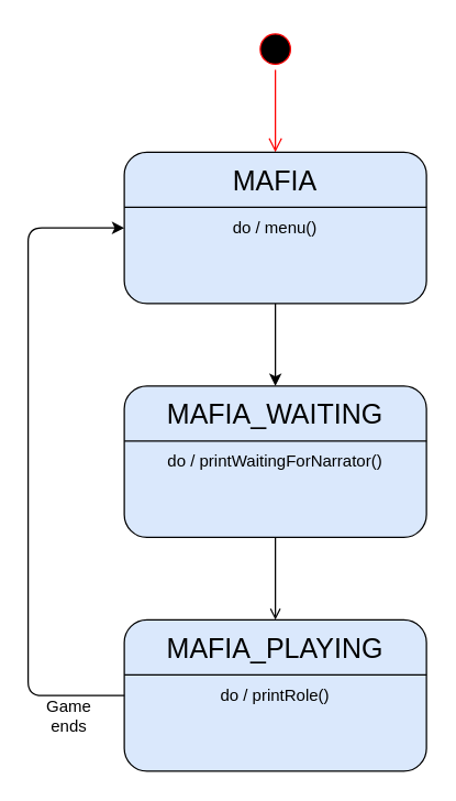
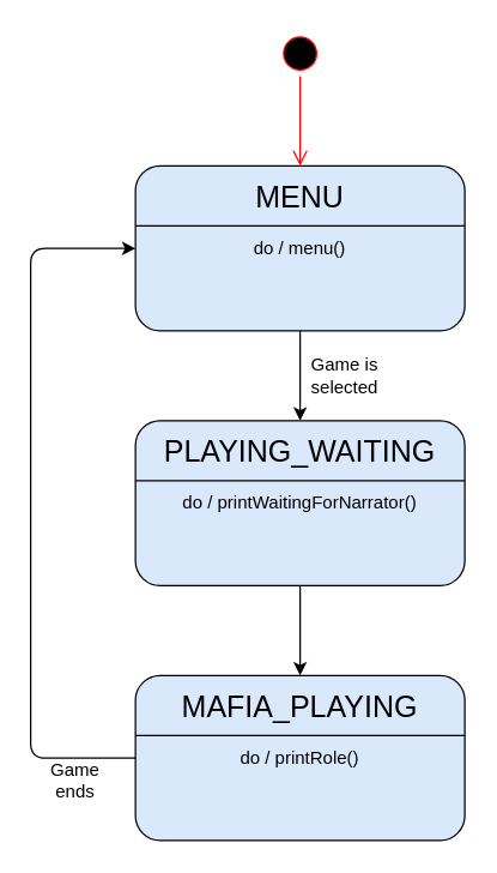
  <mxCell id="0" />
  <mxCell id="1" parent="0" />
  <mxCell id="2" value="" style="ellipse;html=1;shape=startState;fillColor=#000000;strokeColor=#ff0000;" vertex="1" parent="1"><mxGeometry x="185" y="20" width="30" height="30" as="geometry" /></mxCell>
  <mxCell id="3" value="" style="edgeStyle=orthogonalEdgeStyle;html=1;verticalAlign=bottom;endArrow=open;endSize=8;strokeColor=#ff0000;" edge="1" source="2" parent="1"><mxGeometry relative="1" as="geometry"><mxPoint x="200" y="110" as="targetPoint" /></mxGeometry></mxCell>
  <mxCell id="4" value="" style="endArrow=classic;html=1;exitX=0.5;exitY=1;exitDx=0;exitDy=0;entryX=0.5;entryY=0;entryDx=0;entryDy=0;" edge="1" parent="1" source="6" target="11"><mxGeometry width="50" height="50" relative="1" as="geometry"><mxPoint x="70" y="310" as="sourcePoint" /><mxPoint x="200" y="270" as="targetPoint" /></mxGeometry></mxCell>
  <mxCell id="5" value="" style="group" vertex="1" connectable="0" parent="1"><mxGeometry x="90" y="110" width="220" height="110" as="geometry" /></mxCell>
  <mxCell id="6" value="do / menu()" style="rounded=1;whiteSpace=wrap;html=1;fillColor=#dae8fc;" vertex="1" parent="5"><mxGeometry width="220" height="110" as="geometry" /></mxCell>
- <mxCell id="7" value="&lt;font style=&quot;font-size: 20px&quot;&gt;MAFIA&lt;/font&gt;" style="text;html=1;strokeColor=none;fillColor=none;align=center;verticalAlign=middle;whiteSpace=wrap;rounded=0;" vertex="1" parent="5"><mxGeometry width="220" height="40" as="geometry" /></mxCell>
+ <mxCell id="7" value="&lt;font style=&quot;font-size: 20px&quot;&gt;MENU&lt;/font&gt;" style="text;html=1;strokeColor=none;fillColor=none;align=center;verticalAlign=middle;whiteSpace=wrap;rounded=0;" vertex="1" parent="5"><mxGeometry width="220" height="40" as="geometry" /></mxCell>
  <mxCell id="8" value="" style="endArrow=none;html=1;exitX=0;exitY=1;exitDx=0;exitDy=0;entryX=1;entryY=1;entryDx=0;entryDy=0;" edge="1" parent="5" source="7" target="7"><mxGeometry width="50" height="50" relative="1" as="geometry"><mxPoint x="400" y="440" as="sourcePoint" /><mxPoint x="450" y="390" as="targetPoint" /></mxGeometry></mxCell>
  <mxCell id="9" value="" style="group" vertex="1" connectable="0" parent="1"><mxGeometry x="90" y="280" width="220" height="110" as="geometry" /></mxCell>
  <mxCell id="10" value="do / printWaitingForNarrator()" style="rounded=1;whiteSpace=wrap;html=1;fillColor=#dae8fc;" vertex="1" parent="9"><mxGeometry width="220" height="110" as="geometry" /></mxCell>
- <mxCell id="11" value="&lt;font style=&quot;font-size: 20px&quot;&gt;MAFIA_WAITING&lt;/font&gt;" style="text;html=1;strokeColor=none;fillColor=none;align=center;verticalAlign=middle;whiteSpace=wrap;rounded=0;" vertex="1" parent="9"><mxGeometry width="220" height="40" as="geometry" /></mxCell>
+ <mxCell id="11" value="&lt;font style=&quot;font-size: 20px&quot;&gt;PLAYING_WAITING&lt;/font&gt;" style="text;html=1;strokeColor=none;fillColor=none;align=center;verticalAlign=middle;whiteSpace=wrap;rounded=0;" vertex="1" parent="9"><mxGeometry width="220" height="40" as="geometry" /></mxCell>
  <mxCell id="12" value="" style="endArrow=none;html=1;exitX=0;exitY=1;exitDx=0;exitDy=0;entryX=1;entryY=1;entryDx=0;entryDy=0;" edge="1" parent="9" source="11" target="11"><mxGeometry width="50" height="50" relative="1" as="geometry"><mxPoint x="400" y="440" as="sourcePoint" /><mxPoint x="450" y="390" as="targetPoint" /></mxGeometry></mxCell>
+ <mxCell id="13" value="Game is selected" style="text;html=1;strokeColor=none;fillColor=none;align=center;verticalAlign=middle;whiteSpace=wrap;rounded=0;" vertex="1" parent="1"><mxGeometry x="210" y="240" width="40" height="20" as="geometry" /></mxCell>
  <mxCell id="14" value="" style="group" vertex="1" connectable="0" parent="1"><mxGeometry x="90" y="450" width="220" height="110" as="geometry" /></mxCell>
  <mxCell id="15" value="do / printRole()" style="rounded=1;whiteSpace=wrap;html=1;fillColor=#dae8fc;" vertex="1" parent="14"><mxGeometry width="220" height="110" as="geometry" /></mxCell>
  <mxCell id="16" value="&lt;font style=&quot;font-size: 20px&quot;&gt;MAFIA_PLAYING&lt;/font&gt;" style="text;html=1;strokeColor=none;fillColor=none;align=center;verticalAlign=middle;whiteSpace=wrap;rounded=0;" vertex="1" parent="14"><mxGeometry width="220" height="40" as="geometry" /></mxCell>
  <mxCell id="17" value="" style="endArrow=none;html=1;exitX=0;exitY=1;exitDx=0;exitDy=0;entryX=1;entryY=1;entryDx=0;entryDy=0;" edge="1" parent="14" source="16" target="16"><mxGeometry width="50" height="50" relative="1" as="geometry"><mxPoint x="400" y="440" as="sourcePoint" /><mxPoint x="450" y="390" as="targetPoint" /></mxGeometry></mxCell>
- <mxCell id="18" value="" style="endArrow=open;html=1;exitX=0.5;exitY=1;exitDx=0;exitDy=0;entryX=0.5;entryY=0;entryDx=0;entryDy=0;" edge="1" parent="1" source="10" target="16"><mxGeometry width="50" height="50" relative="1" as="geometry"><mxPoint x="140" y="390" as="sourcePoint" /><mxPoint x="190" y="340" as="targetPoint" /></mxGeometry></mxCell>
+ <mxCell id="18" value="" style="endArrow=classic;html=1;exitX=0.5;exitY=1;exitDx=0;exitDy=0;entryX=0.5;entryY=0;entryDx=0;entryDy=0;" edge="1" parent="1" source="10" target="16"><mxGeometry width="50" height="50" relative="1" as="geometry"><mxPoint x="140" y="390" as="sourcePoint" /><mxPoint x="190" y="340" as="targetPoint" /></mxGeometry></mxCell>
  <mxCell id="19" value="" style="endArrow=classic;html=1;exitX=0;exitY=0.5;exitDx=0;exitDy=0;entryX=0;entryY=0.5;entryDx=0;entryDy=0;" edge="1" parent="1" source="15" target="6"><mxGeometry width="50" height="50" relative="1" as="geometry"><mxPoint x="140" y="370" as="sourcePoint" /><mxPoint x="190" y="320" as="targetPoint" /><Array as="points"><mxPoint x="20" y="505" /><mxPoint x="20" y="165" /></Array></mxGeometry></mxCell>
  <mxCell id="20" value="Game ends" style="text;html=1;strokeColor=none;fillColor=none;align=center;verticalAlign=middle;whiteSpace=wrap;rounded=0;" vertex="1" parent="1"><mxGeometry x="30" y="510" width="40" height="20" as="geometry" /></mxCell>
